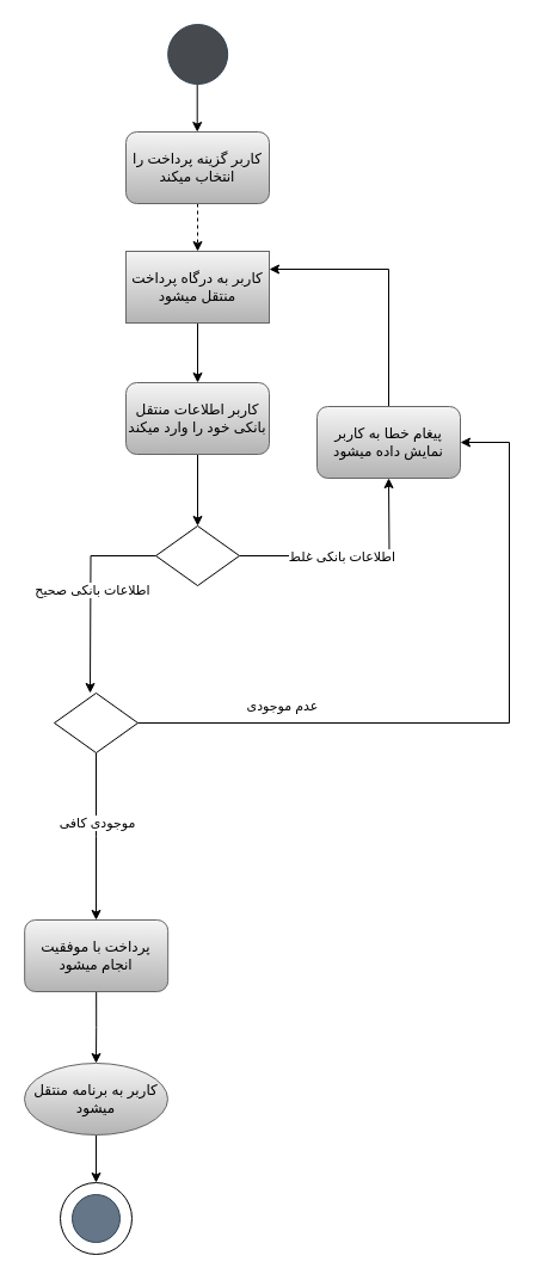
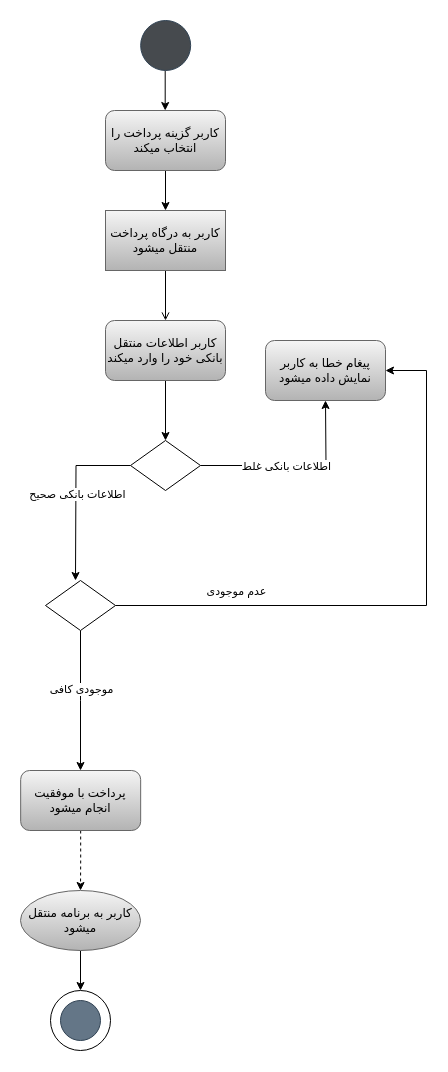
  <mxCell id="0" />
  <mxCell id="1" parent="0" />
- <mxCell id="2" style="edgeStyle=orthogonalEdgeStyle;rounded=0;orthogonalLoop=1;jettySize=auto;html=1;exitX=0.5;exitY=1;exitDx=0;exitDy=0;entryX=0.5;entryY=0;entryDx=0;entryDy=0;dashed=1;" edge="1" parent="1" source="3" target="7"><mxGeometry relative="1" as="geometry" /></mxCell>
+ <mxCell id="2" style="edgeStyle=orthogonalEdgeStyle;rounded=0;orthogonalLoop=1;jettySize=auto;html=1;exitX=0.5;exitY=1;exitDx=0;exitDy=0;entryX=0.5;entryY=0;entryDx=0;entryDy=0;" edge="1" parent="1" source="3" target="7"><mxGeometry relative="1" as="geometry" /></mxCell>
  <mxCell id="3" value="کاربر گزینه پرداخت را انتخاب میکند" style="rounded=1;whiteSpace=wrap;html=1;fillColor=#f5f5f5;gradientColor=#b3b3b3;strokeColor=#666666;" vertex="1" parent="1"><mxGeometry x="105" y="110" width="120" height="60" as="geometry" /></mxCell>
  <mxCell id="4" value="" style="endArrow=classic;html=1;rounded=0;exitX=0.5;exitY=1;exitDx=0;exitDy=0;" edge="1" parent="1"><mxGeometry width="50" height="50" relative="1" as="geometry"><mxPoint x="164.7" y="70" as="sourcePoint" /><mxPoint x="164.7" y="110" as="targetPoint" /></mxGeometry></mxCell>
  <mxCell id="5" value="" style="ellipse;whiteSpace=wrap;html=1;aspect=fixed;fillColor=light-dark(#464a4e, #7d8c9b);strokeColor=#314354;fontColor=#ffffff;" vertex="1" parent="1"><mxGeometry x="140.16" y="20" width="50" height="50" as="geometry" /></mxCell>
- <mxCell id="6" style="edgeStyle=orthogonalEdgeStyle;rounded=0;orthogonalLoop=1;jettySize=auto;html=1;exitX=0.5;exitY=1;exitDx=0;exitDy=0;entryX=0.5;entryY=0;entryDx=0;entryDy=0;" edge="1" parent="1" source="7" target="9"><mxGeometry relative="1" as="geometry" /></mxCell>
+ <mxCell id="6" style="edgeStyle=orthogonalEdgeStyle;rounded=0;orthogonalLoop=1;jettySize=auto;html=1;exitX=0.5;exitY=1;exitDx=0;exitDy=0;entryX=0.5;entryY=0;entryDx=0;entryDy=0;endArrow=open;" edge="1" parent="1" source="7" target="9"><mxGeometry relative="1" as="geometry" /></mxCell>
  <mxCell id="7" value="کاربر به درگاه پرداخت منتقل میشود" style="whiteSpace=wrap;html=1;fillColor=#f5f5f5;gradientColor=#b3b3b3;strokeColor=#666666;rounded=0;" vertex="1" parent="1"><mxGeometry x="105" y="210" width="120" height="60" as="geometry" /></mxCell>
  <mxCell id="8" style="edgeStyle=orthogonalEdgeStyle;rounded=0;orthogonalLoop=1;jettySize=auto;html=1;exitX=0.5;exitY=1;exitDx=0;exitDy=0;entryX=0.5;entryY=0;entryDx=0;entryDy=0;" edge="1" parent="1" source="9" target="14"><mxGeometry relative="1" as="geometry" /></mxCell>
  <mxCell id="9" value="کاربر اطلاعات منتقل بانکی خود را وارد میکند" style="rounded=1;whiteSpace=wrap;html=1;fillColor=#f5f5f5;gradientColor=#b3b3b3;strokeColor=#666666;" vertex="1" parent="1"><mxGeometry x="105" y="320" width="120" height="60" as="geometry" /></mxCell>
  <mxCell id="10" style="edgeStyle=orthogonalEdgeStyle;rounded=0;orthogonalLoop=1;jettySize=auto;html=1;exitX=1;exitY=0.5;exitDx=0;exitDy=0;" edge="1" parent="1" source="14"><mxGeometry relative="1" as="geometry"><mxPoint x="325" y="400" as="targetPoint" /></mxGeometry></mxCell>
  <mxCell id="11" value="اطلاعات بانکی غلط" style="edgeLabel;html=1;align=center;verticalAlign=middle;resizable=0;points=[];" vertex="1" connectable="0" parent="10"><mxGeometry x="-0.108" relative="1" as="geometry"><mxPoint as="offset" /></mxGeometry></mxCell>
  <mxCell id="12" style="edgeStyle=orthogonalEdgeStyle;rounded=0;orthogonalLoop=1;jettySize=auto;html=1;exitX=0;exitY=0.5;exitDx=0;exitDy=0;" edge="1" parent="1" source="14"><mxGeometry relative="1" as="geometry"><mxPoint x="75" y="580" as="targetPoint" /></mxGeometry></mxCell>
  <mxCell id="13" value="اطلاعات بانکی صحیح" style="edgeLabel;html=1;align=center;verticalAlign=middle;resizable=0;points=[];" vertex="1" connectable="0" parent="12"><mxGeometry x="-0.015" y="1" relative="1" as="geometry"><mxPoint as="offset" /></mxGeometry></mxCell>
  <mxCell id="14" value="" style="rhombus;whiteSpace=wrap;html=1;" vertex="1" parent="1"><mxGeometry x="130" y="440" width="70" height="50" as="geometry" /></mxCell>
- <mxCell id="15" style="edgeStyle=orthogonalEdgeStyle;rounded=0;orthogonalLoop=1;jettySize=auto;html=1;exitX=0.5;exitY=0;exitDx=0;exitDy=0;entryX=1;entryY=0.25;entryDx=0;entryDy=0;" edge="1" parent="1" source="16" target="7"><mxGeometry relative="1" as="geometry" /></mxCell>
  <mxCell id="16" value="پیغام خطا به کاربر نمایش داده میشود" style="rounded=1;whiteSpace=wrap;html=1;fillColor=#f5f5f5;gradientColor=#b3b3b3;strokeColor=#666666;" vertex="1" parent="1"><mxGeometry x="265" y="340" width="120" height="60" as="geometry" /></mxCell>
  <mxCell id="17" style="edgeStyle=orthogonalEdgeStyle;rounded=0;orthogonalLoop=1;jettySize=auto;html=1;exitX=1;exitY=0.5;exitDx=0;exitDy=0;entryX=1;entryY=0.5;entryDx=0;entryDy=0;" edge="1" parent="1" source="21" target="16"><mxGeometry relative="1" as="geometry"><mxPoint x="405" y="370" as="targetPoint" /><Array as="points"><mxPoint x="426" y="605" /><mxPoint x="426" y="370" /></Array></mxGeometry></mxCell>
  <mxCell id="18" value="عدم موجودی" style="edgeLabel;html=1;align=center;verticalAlign=middle;resizable=0;points=[];" vertex="1" connectable="0" parent="17"><mxGeometry x="-0.095" y="-4" relative="1" as="geometry"><mxPoint x="-146" y="-19" as="offset" /></mxGeometry></mxCell>
  <mxCell id="19" style="edgeStyle=orthogonalEdgeStyle;rounded=0;orthogonalLoop=1;jettySize=auto;html=1;exitX=0.5;exitY=1;exitDx=0;exitDy=0;" edge="1" parent="1" source="21"><mxGeometry relative="1" as="geometry"><mxPoint x="80" y="770" as="targetPoint" /></mxGeometry></mxCell>
  <mxCell id="20" value="موجودی کافی" style="edgeLabel;html=1;align=center;verticalAlign=middle;resizable=0;points=[];" vertex="1" connectable="0" parent="19"><mxGeometry x="-0.174" relative="1" as="geometry"><mxPoint as="offset" /></mxGeometry></mxCell>
  <mxCell id="21" value="" style="rhombus;whiteSpace=wrap;html=1;" vertex="1" parent="1"><mxGeometry x="45" y="580" width="70" height="50" as="geometry" /></mxCell>
- <mxCell id="22" style="edgeStyle=orthogonalEdgeStyle;rounded=0;orthogonalLoop=1;jettySize=auto;html=1;exitX=0.5;exitY=1;exitDx=0;exitDy=0;" edge="1" parent="1" source="23" target="25"><mxGeometry relative="1" as="geometry" /></mxCell>
+ <mxCell id="22" style="edgeStyle=orthogonalEdgeStyle;rounded=0;orthogonalLoop=1;jettySize=auto;html=1;exitX=0.5;exitY=1;exitDx=0;exitDy=0;dashed=1;" edge="1" parent="1" source="23" target="25"><mxGeometry relative="1" as="geometry" /></mxCell>
  <mxCell id="23" value="پرداخت با موفقیت انجام میشود" style="rounded=1;whiteSpace=wrap;html=1;fillColor=#f5f5f5;gradientColor=#b3b3b3;strokeColor=#666666;" vertex="1" parent="1"><mxGeometry x="20.16" y="770" width="120" height="60" as="geometry" /></mxCell>
  <mxCell id="24" style="edgeStyle=orthogonalEdgeStyle;rounded=0;orthogonalLoop=1;jettySize=auto;html=1;exitX=0.5;exitY=1;exitDx=0;exitDy=0;entryX=0.5;entryY=0;entryDx=0;entryDy=0;" edge="1" parent="1" source="25" target="26"><mxGeometry relative="1" as="geometry" /></mxCell>
  <mxCell id="25" value="کاربر به برنامه منتقل میشود" style="ellipse;whiteSpace=wrap;html=1;fillColor=#f5f5f5;gradientColor=#b3b3b3;strokeColor=#666666;" vertex="1" parent="1"><mxGeometry x="20" y="890" width="120" height="60" as="geometry" /></mxCell>
  <mxCell id="26" value="" style="ellipse;whiteSpace=wrap;html=1;aspect=fixed;" vertex="1" parent="1"><mxGeometry x="50" y="990" width="60" height="60" as="geometry" /></mxCell>
  <mxCell id="27" value="" style="ellipse;whiteSpace=wrap;html=1;aspect=fixed;fillColor=#647687;fontColor=#ffffff;strokeColor=#314354;" vertex="1" parent="1"><mxGeometry x="60" y="1000" width="40" height="40" as="geometry" /></mxCell>
